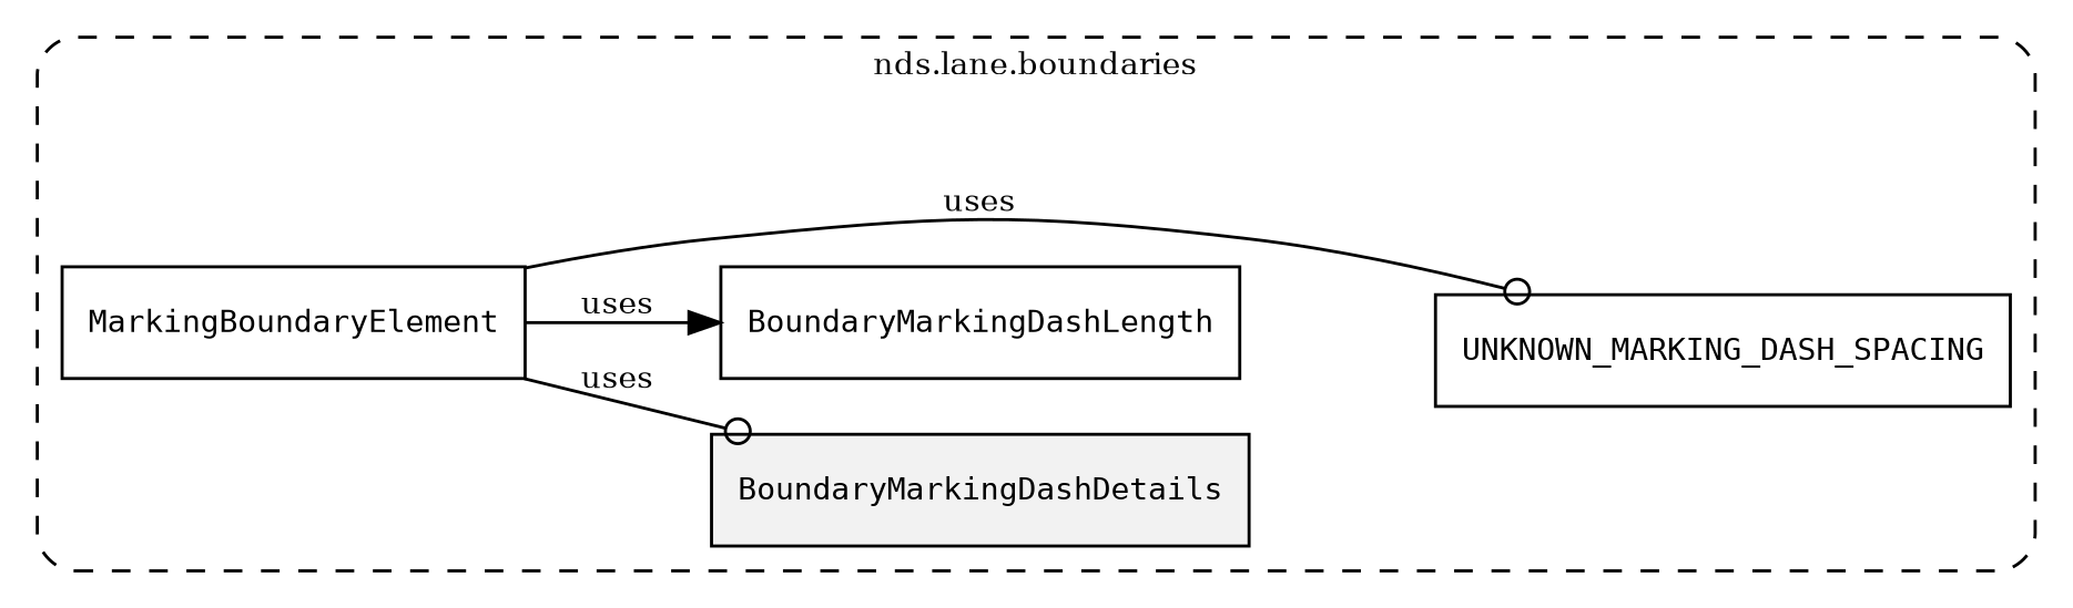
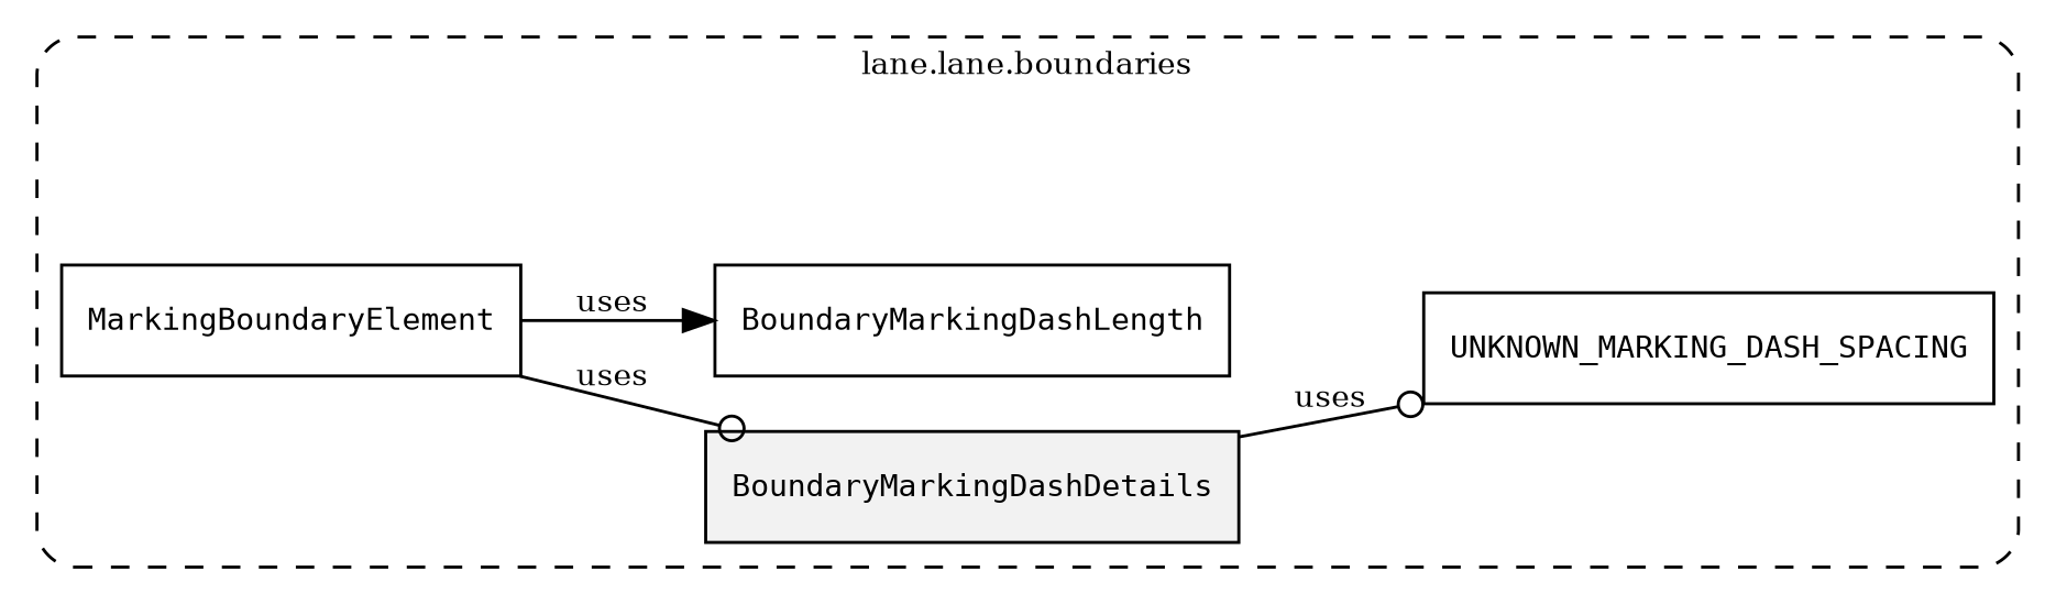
  digraph {
    fontsize=10
    rankdir=LR
    node [fontsize=10 shape=box]
    edge [arrowhead=odot fontsize=10]
    n1 [fillcolor="#0000000D" label=<<font face="monospace"><table align="center" border="0" cellspacing="0" cellpadding="0"><tr><td href="../../../content/packages/nds.lane.boundaries.html#Structure-BoundaryMarkingDashDetails" title="Structure defined in nds.lane.boundaries">BoundaryMarkingDashDetails</td></tr></table></font>> style=filled]
    n2 [label=<<font face="monospace"><table align="center" border="0" cellspacing="0" cellpadding="0"><tr><td href="../../../content/packages/nds.lane.boundaries.html#Subtype-BoundaryMarkingDashLength" title="Subtype defined in nds.lane.boundaries">BoundaryMarkingDashLength</td></tr></table></font>>]
    n3 [label=<<font face="monospace"><table align="center" border="0" cellspacing="0" cellpadding="0"><tr><td href="../../../content/packages/nds.lane.boundaries.html#Constant-UNKNOWN_MARKING_DASH_SPACING" title="Constant defined in nds.lane.boundaries">UNKNOWN_MARKING_DASH_SPACING</td></tr></table></font>>]
    n4 [label=<<font face="monospace"><table align="center" border="0" cellspacing="0" cellpadding="0"><tr><td href="../../../content/packages/nds.lane.boundaries.html#Structure-MarkingBoundaryElement" title="Structure defined in nds.lane.boundaries">MarkingBoundaryElement</td></tr></table></font>>]
    subgraph cluster_1 {
-     label="nds.lane.boundaries"
+     label="lane.lane.boundaries"
      style="dashed, rounded"
      n1
      n2
      n3
      n4
    }
-   n4 -> n3 [label=uses]
+   n1 -> n3 [label=uses]
    n4 -> n1 [label=uses]
    n4 -> n2 [arrowhead=normal label=uses]
  }
